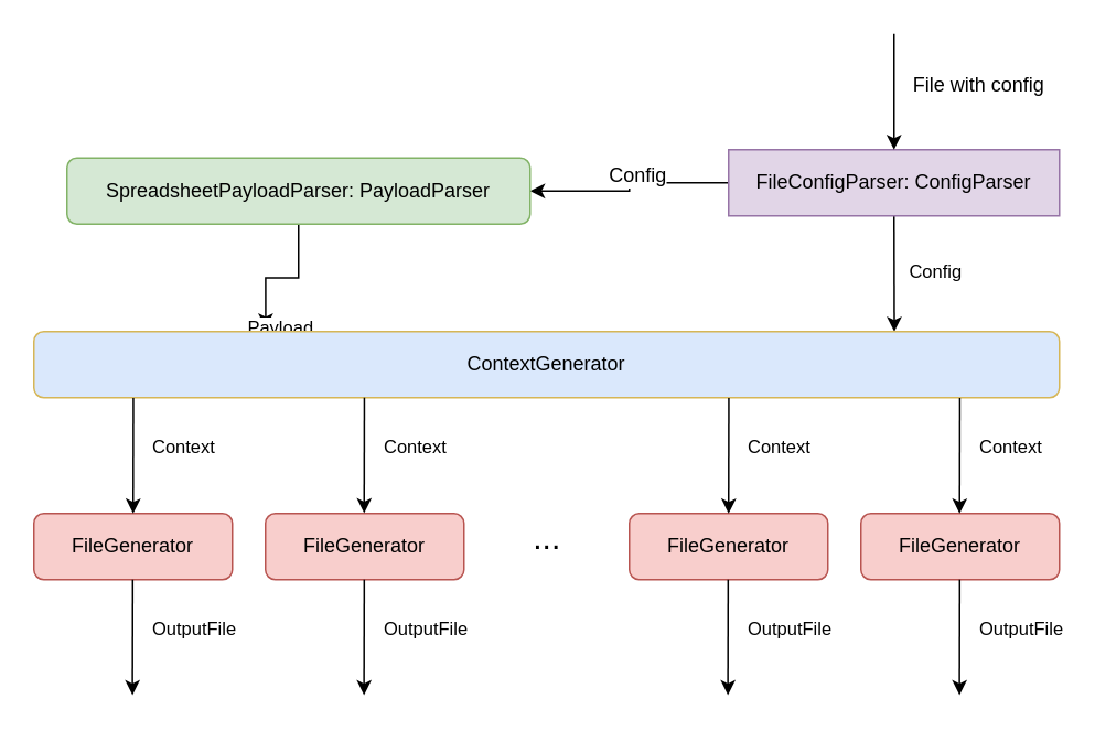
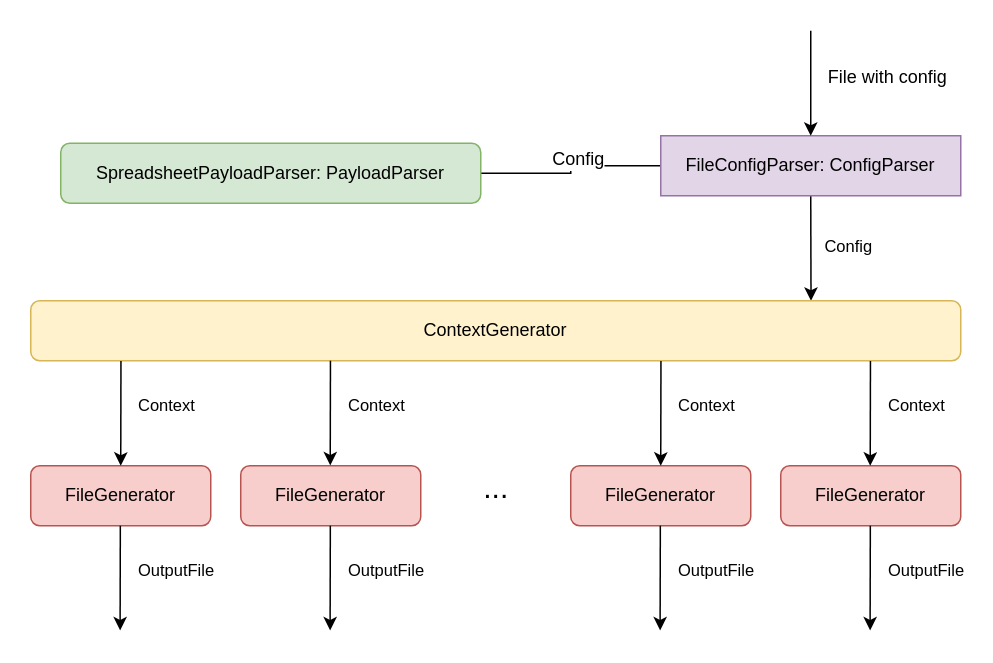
  <mxCell id="0" />
  <mxCell id="1" parent="0" />
- <mxCell id="2" style="edgeStyle=orthogonalEdgeStyle;rounded=0;orthogonalLoop=1;jettySize=auto;html=1;entryX=1;entryY=0.5;entryDx=0;entryDy=0;" edge="1" parent="1" source="6" target="8"><mxGeometry relative="1" as="geometry" /></mxCell>
+ <mxCell id="2" style="edgeStyle=orthogonalEdgeStyle;rounded=0;orthogonalLoop=1;jettySize=auto;html=1;entryX=1;entryY=0.5;entryDx=0;entryDy=0;endArrow=none;" edge="1" parent="1" source="6" target="8"><mxGeometry relative="1" as="geometry" /></mxCell>
  <mxCell id="3" value="Config" style="text;html=1;align=center;verticalAlign=middle;resizable=0;points=[];labelBackgroundColor=#ffffff;" vertex="1" connectable="0" parent="2"><mxGeometry x="0.186" relative="1" as="geometry"><mxPoint x="13" y="-10" as="offset" /></mxGeometry></mxCell>
  <mxCell id="4" style="rounded=0;orthogonalLoop=1;jettySize=auto;html=1;exitX=0.5;exitY=1;exitDx=0;exitDy=0;entryX=0.839;entryY=0;entryDx=0;entryDy=0;entryPerimeter=0;" edge="1" parent="1" source="6" target="11"><mxGeometry relative="1" as="geometry" /></mxCell>
  <mxCell id="5" value="&lt;font style=&quot;font-size: 11px&quot;&gt;Config&lt;/font&gt;" style="text;html=1;align=center;verticalAlign=middle;resizable=0;points=[];labelBackgroundColor=#ffffff;" vertex="1" connectable="0" parent="4"><mxGeometry x="0.081" y="3" relative="1" as="geometry"><mxPoint x="21.9" y="-4" as="offset" /></mxGeometry></mxCell>
  <mxCell id="6" value="FileConfigParser: ConfigParser" style="whiteSpace=wrap;html=1;fillColor=#e1d5e7;strokeColor=#9673a6;rounded=0;" vertex="1" parent="1"><mxGeometry x="440" y="90" width="200" height="40" as="geometry" /></mxCell>
- <mxCell id="7" value="Payload" style="edgeStyle=orthogonalEdgeStyle;rounded=0;orthogonalLoop=1;jettySize=auto;html=1;exitX=0.5;exitY=1;exitDx=0;exitDy=0;entryX=0.226;entryY=-0.05;entryDx=0;entryDy=0;entryPerimeter=0;" edge="1" parent="1" source="8" target="11"><mxGeometry x="0.031" y="30" relative="1" as="geometry"><mxPoint x="-1" as="offset" /></mxGeometry></mxCell>
  <mxCell id="8" value="SpreadsheetPayloadParser: PayloadParser" style="rounded=1;whiteSpace=wrap;html=1;fillColor=#d5e8d4;strokeColor=#82b366;" vertex="1" parent="1"><mxGeometry x="40" y="95" width="280" height="40" as="geometry" /></mxCell>
  <mxCell id="9" value="" style="endArrow=classic;html=1;entryX=0.5;entryY=0;entryDx=0;entryDy=0;" edge="1" parent="1" target="6"><mxGeometry width="50" height="50" relative="1" as="geometry"><mxPoint x="540" y="20" as="sourcePoint" /><mxPoint x="390" y="190" as="targetPoint" /></mxGeometry></mxCell>
  <mxCell id="10" value="File with config" style="text;html=1;align=center;verticalAlign=middle;resizable=0;points=[];labelBackgroundColor=#ffffff;" vertex="1" connectable="0" parent="9"><mxGeometry x="0.171" relative="1" as="geometry"><mxPoint x="50" y="-11" as="offset" /></mxGeometry></mxCell>
- <mxCell id="11" value="ContextGenerator" style="rounded=1;whiteSpace=wrap;html=1;fillColor=#dae8fc;strokeColor=#d6b656;" vertex="1" parent="1"><mxGeometry x="20" y="200" width="620" height="40" as="geometry" /></mxCell>
+ <mxCell id="11" value="ContextGenerator" style="rounded=1;whiteSpace=wrap;html=1;fillColor=#fff2cc;strokeColor=#d6b656;" vertex="1" parent="1"><mxGeometry x="20" y="200" width="620" height="40" as="geometry" /></mxCell>
  <mxCell id="12" value="FileGenerator" style="rounded=1;whiteSpace=wrap;html=1;fillColor=#f8cecc;strokeColor=#b85450;" vertex="1" parent="1"><mxGeometry x="20" y="310" width="120" height="40" as="geometry" /></mxCell>
  <mxCell id="13" value="FileGenerator" style="rounded=1;whiteSpace=wrap;html=1;fillColor=#f8cecc;strokeColor=#b85450;" vertex="1" parent="1"><mxGeometry x="520" y="310" width="120" height="40" as="geometry" /></mxCell>
  <mxCell id="14" value="FileGenerator" style="rounded=1;whiteSpace=wrap;html=1;fillColor=#f8cecc;strokeColor=#b85450;" vertex="1" parent="1"><mxGeometry x="160" y="310" width="120" height="40" as="geometry" /></mxCell>
  <mxCell id="15" value="FileGenerator" style="rounded=1;whiteSpace=wrap;html=1;fillColor=#f8cecc;strokeColor=#b85450;" vertex="1" parent="1"><mxGeometry x="380" y="310" width="120" height="40" as="geometry" /></mxCell>
  <mxCell id="16" value="&lt;font style=&quot;font-size: 20px&quot;&gt;...&lt;/font&gt;" style="text;html=1;align=center;verticalAlign=middle;resizable=0;points=[];autosize=1;" vertex="1" parent="1"><mxGeometry x="315" y="314" width="30" height="20" as="geometry" /></mxCell>
  <mxCell id="17" value="Context" style="endArrow=classic;html=1;entryX=0.5;entryY=0;entryDx=0;entryDy=0;exitX=0.097;exitY=1.005;exitDx=0;exitDy=0;exitPerimeter=0;labelPosition=right;verticalLabelPosition=middle;align=left;verticalAlign=middle;" edge="1" parent="1" source="11" target="12"><mxGeometry x="-0.147" y="10" width="50" height="50" relative="1" as="geometry"><mxPoint x="80" y="250" as="sourcePoint" /><mxPoint x="190" y="240" as="targetPoint" /><mxPoint as="offset" /></mxGeometry></mxCell>
  <mxCell id="18" value="Context" style="endArrow=classic;html=1;entryX=0.5;entryY=0;entryDx=0;entryDy=0;exitX=0.097;exitY=1.005;exitDx=0;exitDy=0;exitPerimeter=0;labelPosition=right;verticalLabelPosition=middle;align=left;verticalAlign=middle;" edge="1" parent="1"><mxGeometry x="-0.147" y="10" width="50" height="50" relative="1" as="geometry"><mxPoint x="219.8" y="240" as="sourcePoint" /><mxPoint x="219.66" y="309.8" as="targetPoint" /><mxPoint as="offset" /></mxGeometry></mxCell>
  <mxCell id="19" value="Context" style="endArrow=classic;html=1;entryX=0.5;entryY=0;entryDx=0;entryDy=0;exitX=0.097;exitY=1.005;exitDx=0;exitDy=0;exitPerimeter=0;labelPosition=right;verticalLabelPosition=middle;align=left;verticalAlign=middle;" edge="1" parent="1"><mxGeometry x="-0.147" y="10" width="50" height="50" relative="1" as="geometry"><mxPoint x="440.14" y="240.2" as="sourcePoint" /><mxPoint x="440" y="310" as="targetPoint" /><mxPoint as="offset" /></mxGeometry></mxCell>
  <mxCell id="20" value="Context" style="endArrow=classic;html=1;entryX=0.5;entryY=0;entryDx=0;entryDy=0;exitX=0.097;exitY=1.005;exitDx=0;exitDy=0;exitPerimeter=0;labelPosition=right;verticalLabelPosition=middle;align=left;verticalAlign=middle;" edge="1" parent="1"><mxGeometry x="-0.147" y="10" width="50" height="50" relative="1" as="geometry"><mxPoint x="579.8" y="240.2" as="sourcePoint" /><mxPoint x="579.66" y="310" as="targetPoint" /><mxPoint as="offset" /></mxGeometry></mxCell>
  <mxCell id="21" value="OutputFile" style="endArrow=classic;html=1;entryX=0.5;entryY=0;entryDx=0;entryDy=0;exitX=0.097;exitY=1.005;exitDx=0;exitDy=0;exitPerimeter=0;labelPosition=right;verticalLabelPosition=middle;align=left;verticalAlign=middle;" edge="1" parent="1"><mxGeometry x="-0.147" y="10" width="50" height="50" relative="1" as="geometry"><mxPoint x="79.72" y="350" as="sourcePoint" /><mxPoint x="79.58" y="419.8" as="targetPoint" /><mxPoint as="offset" /></mxGeometry></mxCell>
  <mxCell id="22" value="OutputFile" style="endArrow=classic;html=1;entryX=0.5;entryY=0;entryDx=0;entryDy=0;exitX=0.097;exitY=1.005;exitDx=0;exitDy=0;exitPerimeter=0;labelPosition=right;verticalLabelPosition=middle;align=left;verticalAlign=middle;" edge="1" parent="1"><mxGeometry x="-0.147" y="10" width="50" height="50" relative="1" as="geometry"><mxPoint x="219.72" y="350" as="sourcePoint" /><mxPoint x="219.58" y="419.8" as="targetPoint" /><mxPoint as="offset" /></mxGeometry></mxCell>
  <mxCell id="23" value="OutputFile" style="endArrow=classic;html=1;entryX=0.5;entryY=0;entryDx=0;entryDy=0;exitX=0.097;exitY=1.005;exitDx=0;exitDy=0;exitPerimeter=0;labelPosition=right;verticalLabelPosition=middle;align=left;verticalAlign=middle;" edge="1" parent="1"><mxGeometry x="-0.147" y="10" width="50" height="50" relative="1" as="geometry"><mxPoint x="439.72" y="350" as="sourcePoint" /><mxPoint x="439.58" y="419.8" as="targetPoint" /><mxPoint as="offset" /></mxGeometry></mxCell>
  <mxCell id="24" value="OutputFile" style="endArrow=classic;html=1;entryX=0.5;entryY=0;entryDx=0;entryDy=0;exitX=0.097;exitY=1.005;exitDx=0;exitDy=0;exitPerimeter=0;labelPosition=right;verticalLabelPosition=middle;align=left;verticalAlign=middle;" edge="1" parent="1"><mxGeometry x="-0.147" y="10" width="50" height="50" relative="1" as="geometry"><mxPoint x="579.72" y="350" as="sourcePoint" /><mxPoint x="579.58" y="419.8" as="targetPoint" /><mxPoint as="offset" /></mxGeometry></mxCell>
